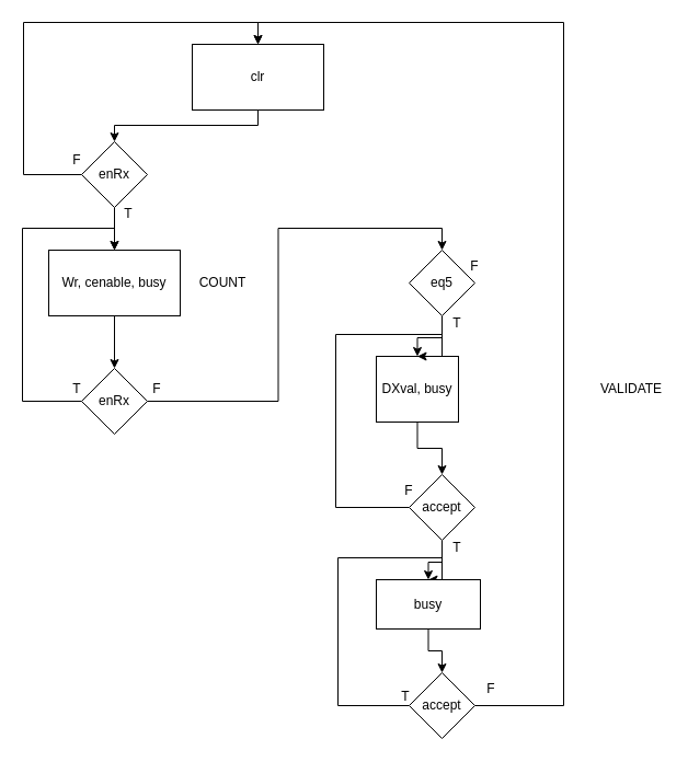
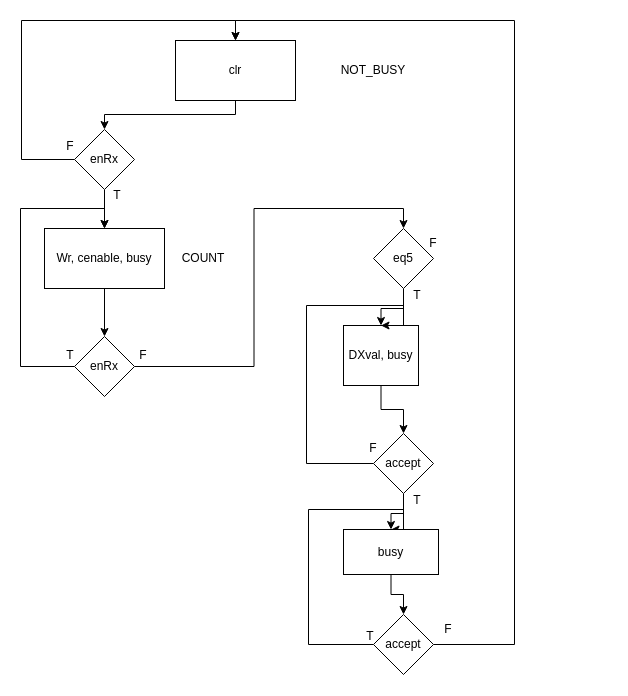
  <mxCell id="0" />
  <mxCell id="1" parent="0" />
  <mxCell id="2" style="edgeStyle=orthogonalEdgeStyle;rounded=0;orthogonalLoop=1;jettySize=auto;html=1;" edge="1" parent="1" source="3" target="8"><mxGeometry relative="1" as="geometry"><Array as="points"><mxPoint x="235" y="114" /><mxPoint x="104" y="114" /></Array></mxGeometry></mxCell>
  <mxCell id="3" value="clr" style="rounded=0;whiteSpace=wrap;html=1;" vertex="1" parent="1"><mxGeometry x="175" y="40" width="120" height="60" as="geometry" /></mxCell>
  <mxCell id="4" style="edgeStyle=orthogonalEdgeStyle;rounded=0;orthogonalLoop=1;jettySize=auto;html=1;" edge="1" parent="1" source="5" target="25"><mxGeometry relative="1" as="geometry" /></mxCell>
  <mxCell id="5" value="DXval, busy" style="rounded=0;whiteSpace=wrap;html=1;" vertex="1" parent="1"><mxGeometry x="343" y="325" width="75" height="60" as="geometry" /></mxCell>
  <mxCell id="6" style="edgeStyle=orthogonalEdgeStyle;rounded=0;orthogonalLoop=1;jettySize=auto;html=1;" edge="1" parent="1" source="8" target="12"><mxGeometry relative="1" as="geometry" /></mxCell>
  <mxCell id="7" style="edgeStyle=orthogonalEdgeStyle;rounded=0;orthogonalLoop=1;jettySize=auto;html=1;entryX=0.5;entryY=0;entryDx=0;entryDy=0;" edge="1" parent="1" source="8" target="3"><mxGeometry relative="1" as="geometry"><Array as="points"><mxPoint x="21" y="159" /><mxPoint x="21" y="20" /><mxPoint x="235" y="20" /></Array></mxGeometry></mxCell>
  <mxCell id="8" value="enRx" style="rhombus;whiteSpace=wrap;html=1;" vertex="1" parent="1"><mxGeometry x="74" y="129" width="60" height="60" as="geometry" /></mxCell>
  <mxCell id="9" style="edgeStyle=orthogonalEdgeStyle;rounded=0;orthogonalLoop=1;jettySize=auto;html=1;" edge="1" parent="1" source="10" target="5"><mxGeometry relative="1" as="geometry" /></mxCell>
  <mxCell id="10" value="eq5" style="rhombus;whiteSpace=wrap;html=1;" vertex="1" parent="1"><mxGeometry x="373" y="228" width="60" height="60" as="geometry" /></mxCell>
  <mxCell id="11" style="edgeStyle=orthogonalEdgeStyle;rounded=0;orthogonalLoop=1;jettySize=auto;html=1;" edge="1" parent="1" source="12" target="22"><mxGeometry relative="1" as="geometry" /></mxCell>
  <mxCell id="12" value="Wr, cenable, busy" style="rounded=0;whiteSpace=wrap;html=1;" vertex="1" parent="1"><mxGeometry x="44" y="228" width="120" height="60" as="geometry" /></mxCell>
  <mxCell id="13" style="edgeStyle=orthogonalEdgeStyle;rounded=0;orthogonalLoop=1;jettySize=auto;html=1;entryX=0.5;entryY=0;entryDx=0;entryDy=0;" edge="1" parent="1" source="15" target="3"><mxGeometry relative="1" as="geometry"><Array as="points"><mxPoint x="514" y="644" /><mxPoint x="514" y="20" /><mxPoint x="235" y="20" /></Array></mxGeometry></mxCell>
  <mxCell id="14" style="edgeStyle=orthogonalEdgeStyle;rounded=0;orthogonalLoop=1;jettySize=auto;html=1;entryX=0.5;entryY=0;entryDx=0;entryDy=0;" edge="1" parent="1" source="15" target="19"><mxGeometry relative="1" as="geometry"><Array as="points"><mxPoint x="308" y="644" /><mxPoint x="308" y="509" /><mxPoint x="403" y="509" /></Array></mxGeometry></mxCell>
  <mxCell id="15" value="accept" style="rhombus;whiteSpace=wrap;html=1;" vertex="1" parent="1"><mxGeometry x="373" y="614" width="60" height="60" as="geometry" /></mxCell>
+ <mxCell id="16" value="NOT_BUSY" style="text;html=1;strokeColor=none;fillColor=none;align=center;verticalAlign=middle;whiteSpace=wrap;rounded=0;" vertex="1" parent="1"><mxGeometry x="318" y="60" width="110" height="20" as="geometry" /></mxCell>
  <mxCell id="17" value="COUNT" style="text;html=1;strokeColor=none;fillColor=none;align=center;verticalAlign=middle;whiteSpace=wrap;rounded=0;" vertex="1" parent="1"><mxGeometry x="153" y="243" width="100" height="30" as="geometry" /></mxCell>
  <mxCell id="18" style="edgeStyle=orthogonalEdgeStyle;rounded=0;orthogonalLoop=1;jettySize=auto;html=1;" edge="1" parent="1" source="19" target="15"><mxGeometry relative="1" as="geometry" /></mxCell>
  <mxCell id="19" value="busy" style="rounded=0;whiteSpace=wrap;html=1;" vertex="1" parent="1"><mxGeometry x="343" y="529" width="95" height="45" as="geometry" /></mxCell>
  <mxCell id="20" style="edgeStyle=orthogonalEdgeStyle;rounded=0;orthogonalLoop=1;jettySize=auto;html=1;entryX=0.5;entryY=0;entryDx=0;entryDy=0;" edge="1" parent="1" source="22" target="10"><mxGeometry relative="1" as="geometry" /></mxCell>
  <mxCell id="21" style="edgeStyle=orthogonalEdgeStyle;rounded=0;orthogonalLoop=1;jettySize=auto;html=1;entryX=0.5;entryY=0;entryDx=0;entryDy=0;" edge="1" parent="1" source="22" target="12"><mxGeometry relative="1" as="geometry"><Array as="points"><mxPoint x="20" y="366" /><mxPoint x="20" y="208" /><mxPoint x="104" y="208" /></Array></mxGeometry></mxCell>
  <mxCell id="22" value="enRx" style="rhombus;whiteSpace=wrap;html=1;" vertex="1" parent="1"><mxGeometry x="74" y="336" width="60" height="60" as="geometry" /></mxCell>
  <mxCell id="23" style="edgeStyle=orthogonalEdgeStyle;rounded=0;orthogonalLoop=1;jettySize=auto;html=1;" edge="1" parent="1" source="25" target="19"><mxGeometry relative="1" as="geometry" /></mxCell>
  <mxCell id="24" style="edgeStyle=orthogonalEdgeStyle;rounded=0;orthogonalLoop=1;jettySize=auto;html=1;entryX=0.5;entryY=0;entryDx=0;entryDy=0;" edge="1" parent="1" source="25" target="5"><mxGeometry relative="1" as="geometry"><Array as="points"><mxPoint x="306" y="463" /><mxPoint x="306" y="305" /><mxPoint x="403" y="305" /></Array></mxGeometry></mxCell>
  <mxCell id="25" value="accept" style="rhombus;whiteSpace=wrap;html=1;" vertex="1" parent="1"><mxGeometry x="373" y="433" width="60" height="60" as="geometry" /></mxCell>
- <mxCell id="26" value="VALIDATE" style="text;html=1;strokeColor=none;fillColor=none;align=center;verticalAlign=middle;whiteSpace=wrap;rounded=0;" vertex="1" parent="1"><mxGeometry x="546" y="340" width="60" height="30" as="geometry" /></mxCell>
  <mxCell id="27" value="T" style="text;html=1;strokeColor=none;fillColor=none;align=center;verticalAlign=middle;whiteSpace=wrap;rounded=0;" vertex="1" parent="1"><mxGeometry x="87" y="180" width="60" height="30" as="geometry" /></mxCell>
  <mxCell id="28" value="T" style="text;html=1;strokeColor=none;fillColor=none;align=center;verticalAlign=middle;whiteSpace=wrap;rounded=0;" vertex="1" parent="1"><mxGeometry x="40" y="340" width="60" height="30" as="geometry" /></mxCell>
  <mxCell id="29" value="T" style="text;html=1;strokeColor=none;fillColor=none;align=center;verticalAlign=middle;whiteSpace=wrap;rounded=0;" vertex="1" parent="1"><mxGeometry x="387" y="280" width="60" height="30" as="geometry" /></mxCell>
  <mxCell id="30" value="T" style="text;html=1;strokeColor=none;fillColor=none;align=center;verticalAlign=middle;whiteSpace=wrap;rounded=0;" vertex="1" parent="1"><mxGeometry x="387" y="485" width="60" height="30" as="geometry" /></mxCell>
  <mxCell id="31" value="T" style="text;html=1;strokeColor=none;fillColor=none;align=center;verticalAlign=middle;whiteSpace=wrap;rounded=0;" vertex="1" parent="1"><mxGeometry x="340" y="621" width="60" height="30" as="geometry" /></mxCell>
  <mxCell id="32" value="F" style="text;html=1;strokeColor=none;fillColor=none;align=center;verticalAlign=middle;whiteSpace=wrap;rounded=0;" vertex="1" parent="1"><mxGeometry x="40" y="131" width="60" height="30" as="geometry" /></mxCell>
  <mxCell id="33" value="F" style="text;html=1;strokeColor=none;fillColor=none;align=center;verticalAlign=middle;whiteSpace=wrap;rounded=0;" vertex="1" parent="1"><mxGeometry x="403" y="228" width="60" height="30" as="geometry" /></mxCell>
  <mxCell id="34" value="F" style="text;html=1;strokeColor=none;fillColor=none;align=center;verticalAlign=middle;whiteSpace=wrap;rounded=0;" vertex="1" parent="1"><mxGeometry x="113" y="340" width="60" height="30" as="geometry" /></mxCell>
  <mxCell id="35" value="F" style="text;html=1;strokeColor=none;fillColor=none;align=center;verticalAlign=middle;whiteSpace=wrap;rounded=0;" vertex="1" parent="1"><mxGeometry x="343" y="433" width="60" height="30" as="geometry" /></mxCell>
  <mxCell id="36" value="F" style="text;html=1;strokeColor=none;fillColor=none;align=center;verticalAlign=middle;whiteSpace=wrap;rounded=0;" vertex="1" parent="1"><mxGeometry x="418" y="614" width="60" height="30" as="geometry" /></mxCell>
